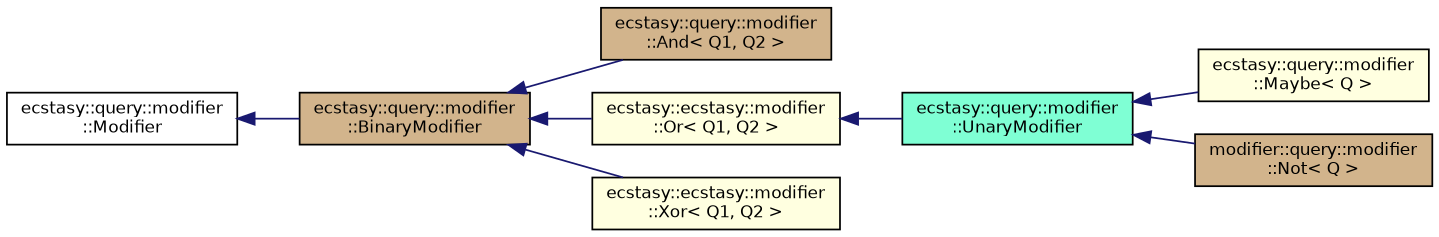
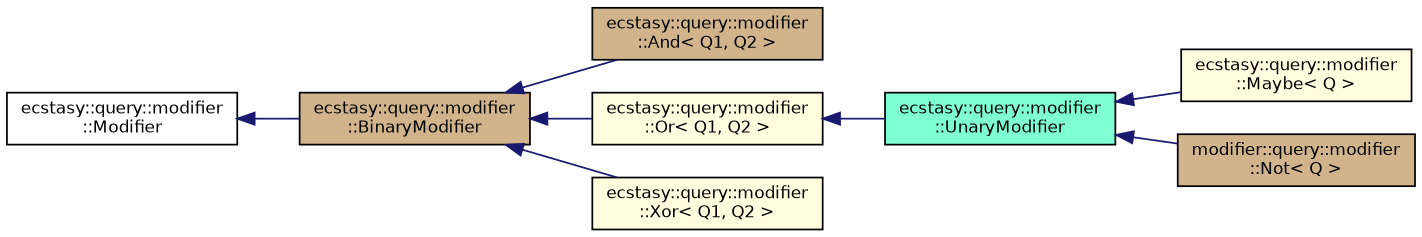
  digraph {
    rankdir=LR
    node [color=black fillcolor=tan fontname=Helvetica fontsize=10 shape=record style=filled]
    edge [color=midnightblue dir=back fontname=Helvetica fontsize=10 labelfontname=Helvetica labelfontsize=10 style=solid]
    n1 [fillcolor=white fontcolor=black height=0.2 label="ecstasy::query::modifier\l::Modifier" width=0.4]
    n2 [height=0.2 label="ecstasy::query::modifier\l::BinaryModifier" width=0.4]
    n3 [height=0.2 label="ecstasy::query::modifier\l::And\< Q1, Q2 \>" width=0.4]
-   n4 [fillcolor=lightyellow height=0.2 label="ecstasy::ecstasy::modifier\l::Or\< Q1, Q2 \>" width=0.4]
-   n5 [fillcolor=lightyellow height=0.2 label="ecstasy::ecstasy::modifier\l::Xor\< Q1, Q2 \>" width=0.4]
+   n4 [fillcolor=lightyellow height=0.2 label="ecstasy::query::modifier\l::Or\< Q1, Q2 \>" width=0.4]
+   n5 [fillcolor=lightyellow height=0.2 label="ecstasy::query::modifier\l::Xor\< Q1, Q2 \>" width=0.4]
    n6 [fillcolor=aquamarine height=0.2 label="ecstasy::query::modifier\l::UnaryModifier" width=0.4]
    n7 [fillcolor=lightyellow height=0.2 label="ecstasy::query::modifier\l::Maybe\< Q \>" width=0.4]
    n8 [height=0.2 label="modifier::query::modifier\l::Not\< Q \>" width=0.4]
    n1 -> n2
    n2 -> n3
    n2 -> n4
    n2 -> n5
    n4 -> n6
    n6 -> n7
    n6 -> n8
  }
